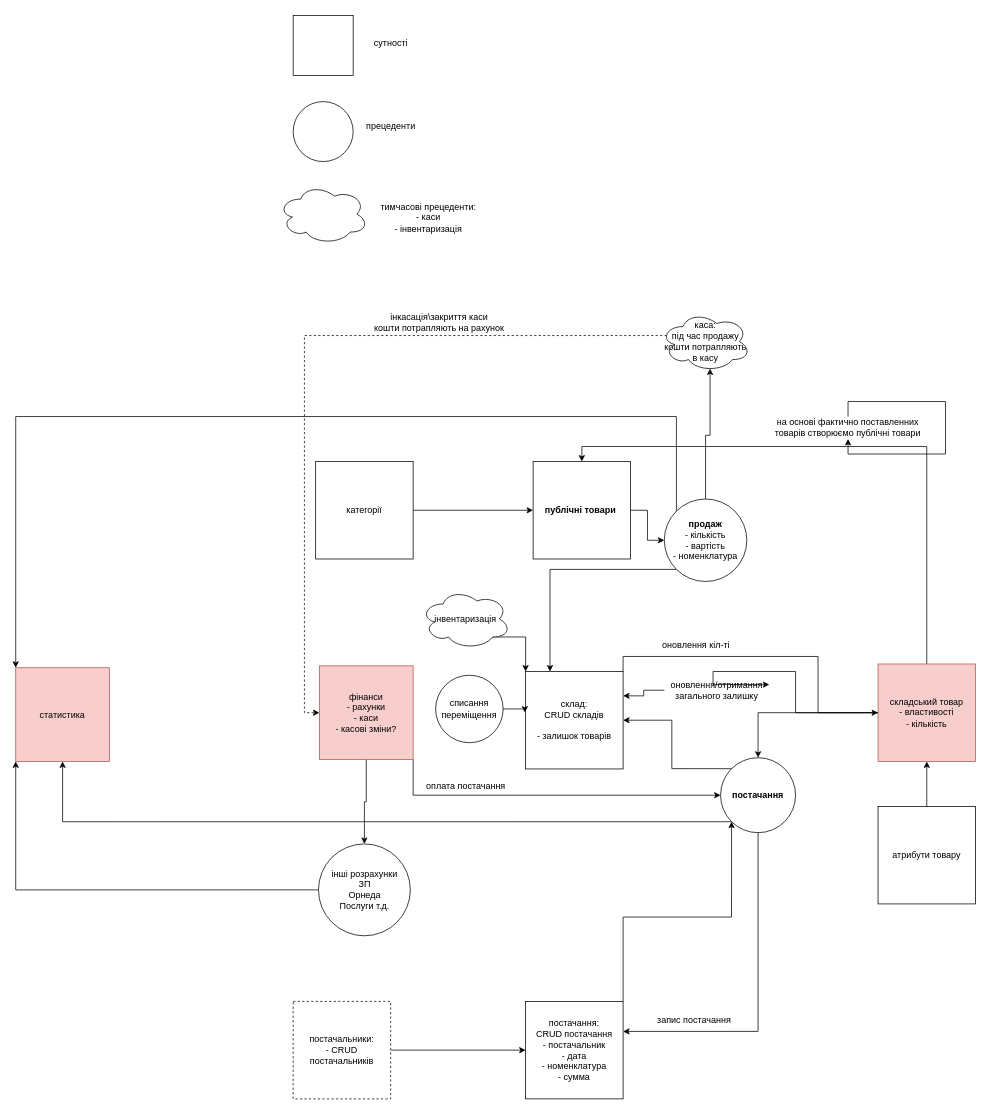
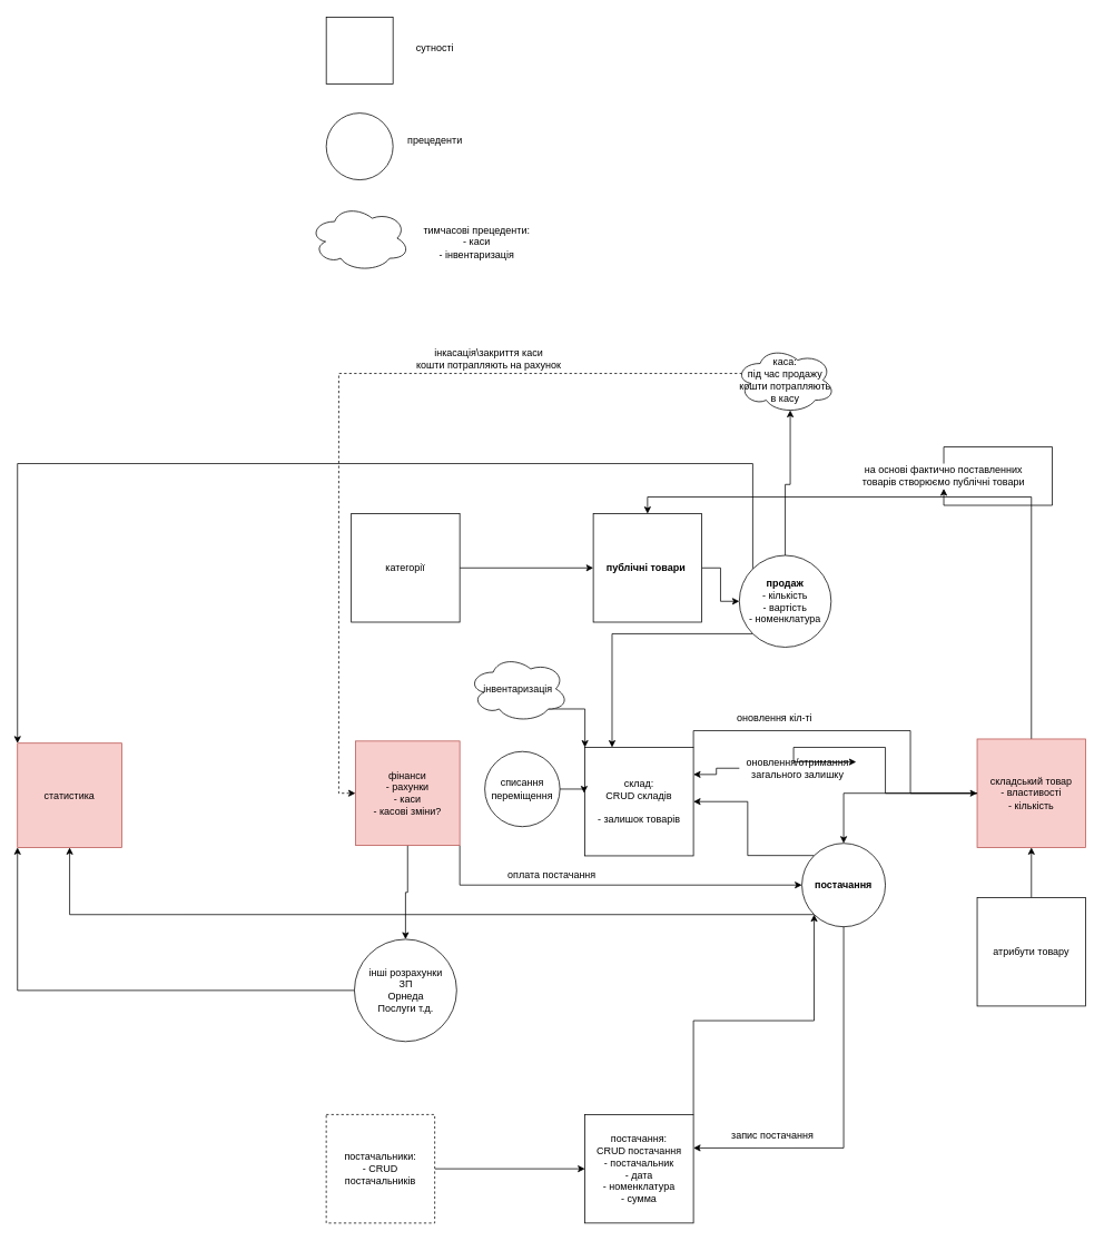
  <mxCell id="0" />
  <mxCell id="1" parent="0" />
  <mxCell id="2" style="edgeStyle=orthogonalEdgeStyle;rounded=0;orthogonalLoop=1;jettySize=auto;html=1;exitX=0.5;exitY=0;exitDx=0;exitDy=0;entryX=0.5;entryY=0;entryDx=0;entryDy=0;" edge="1" parent="1" source="3" target="5"><mxGeometry relative="1" as="geometry" /></mxCell>
  <mxCell id="3" value="складський товар&lt;div&gt;- властивості&lt;/div&gt;&lt;div&gt;- кількість&lt;/div&gt;" style="whiteSpace=wrap;html=1;aspect=fixed;fillColor=#f8cecc;strokeColor=#b85450;" vertex="1" parent="1"><mxGeometry x="1170" y="885" width="130" height="130" as="geometry" /></mxCell>
  <mxCell id="4" style="edgeStyle=orthogonalEdgeStyle;rounded=0;orthogonalLoop=1;jettySize=auto;html=1;exitX=1;exitY=0.5;exitDx=0;exitDy=0;entryX=0;entryY=0.5;entryDx=0;entryDy=0;" edge="1" parent="1" source="5" target="22"><mxGeometry relative="1" as="geometry" /></mxCell>
  <mxCell id="5" value="&lt;b&gt;публічні товари&amp;nbsp;&lt;br&gt;&lt;/b&gt;" style="whiteSpace=wrap;html=1;aspect=fixed;" vertex="1" parent="1"><mxGeometry x="710" y="615" width="130" height="130" as="geometry" /></mxCell>
  <mxCell id="6" style="edgeStyle=orthogonalEdgeStyle;rounded=0;orthogonalLoop=1;jettySize=auto;html=1;exitX=1;exitY=0;exitDx=0;exitDy=0;entryX=0;entryY=0.5;entryDx=0;entryDy=0;" edge="1" parent="1" source="7" target="3"><mxGeometry relative="1" as="geometry"><Array as="points"><mxPoint x="830" y="875" /><mxPoint x="1090" y="875" /><mxPoint x="1090" y="950" /></Array></mxGeometry></mxCell>
  <mxCell id="7" value="склад:&lt;div&gt;CRUD складів&lt;/div&gt;&lt;div&gt;&lt;br&gt;&lt;/div&gt;&lt;div&gt;- залишок товарів&lt;/div&gt;" style="whiteSpace=wrap;html=1;aspect=fixed;" vertex="1" parent="1"><mxGeometry y="895" width="130" height="130" as="geometry" x="700" /></mxCell>
  <mxCell id="8" style="edgeStyle=orthogonalEdgeStyle;rounded=0;orthogonalLoop=1;jettySize=auto;html=1;exitX=1;exitY=0.5;exitDx=0;exitDy=0;entryX=0;entryY=0.5;entryDx=0;entryDy=0;" edge="1" parent="1" source="9" target="13"><mxGeometry relative="1" as="geometry" /></mxCell>
  <mxCell id="9" value="&lt;div&gt;постачальники:&lt;/div&gt;&lt;div&gt;- CRUD постачальників&lt;/div&gt;" style="whiteSpace=wrap;html=1;aspect=fixed;dashed=1;" vertex="1" parent="1"><mxGeometry x="390" y="1335" width="130" height="130" as="geometry" /></mxCell>
  <mxCell id="10" style="edgeStyle=orthogonalEdgeStyle;rounded=0;orthogonalLoop=1;jettySize=auto;html=1;entryX=0.5;entryY=0;entryDx=0;entryDy=0;" edge="1" parent="1" source="3" target="16"><mxGeometry relative="1" as="geometry" /></mxCell>
  <mxCell id="11" style="edgeStyle=orthogonalEdgeStyle;rounded=0;orthogonalLoop=1;jettySize=auto;html=1;exitX=0;exitY=0.5;exitDx=0;exitDy=0;entryX=1;entryY=0.25;entryDx=0;entryDy=0;" edge="1" parent="1" source="25" target="7"><mxGeometry relative="1" as="geometry"><Array as="points" /></mxGeometry></mxCell>
  <mxCell id="12" style="edgeStyle=orthogonalEdgeStyle;rounded=0;orthogonalLoop=1;jettySize=auto;html=1;exitX=1;exitY=0;exitDx=0;exitDy=0;entryX=0;entryY=1;entryDx=0;entryDy=0;" edge="1" parent="1" source="13" target="16"><mxGeometry relative="1" as="geometry" /></mxCell>
  <mxCell id="13" value="постачання:&lt;div&gt;CRUD постачання&lt;/div&gt;&lt;div&gt;- постачальник&lt;/div&gt;&lt;div&gt;- дата&lt;/div&gt;&lt;div&gt;- номенклатура&lt;/div&gt;&lt;div&gt;- сумма&lt;/div&gt;" style="whiteSpace=wrap;html=1;aspect=fixed;" vertex="1" parent="1"><mxGeometry y="1335" width="130" height="130" as="geometry" x="700" /></mxCell>
  <mxCell id="14" style="edgeStyle=orthogonalEdgeStyle;rounded=0;orthogonalLoop=1;jettySize=auto;html=1;exitX=0;exitY=0;exitDx=0;exitDy=0;entryX=1;entryY=0.5;entryDx=0;entryDy=0;" edge="1" parent="1" source="16" target="7"><mxGeometry relative="1" as="geometry" /></mxCell>
  <mxCell id="15" style="edgeStyle=orthogonalEdgeStyle;rounded=0;orthogonalLoop=1;jettySize=auto;html=1;exitX=0;exitY=1;exitDx=0;exitDy=0;entryX=0.5;entryY=1;entryDx=0;entryDy=0;" edge="1" parent="1" source="16" target="47"><mxGeometry relative="1" as="geometry" /></mxCell>
  <mxCell id="16" value="&lt;b&gt;постачання&lt;/b&gt;" style="ellipse;whiteSpace=wrap;html=1;aspect=fixed;" vertex="1" parent="1"><mxGeometry x="960" y="1010" width="100" height="100" as="geometry" /></mxCell>
  <mxCell id="17" value="на основі фактично поставленних товарів створюємо публічні товари" style="text;html=1;align=center;verticalAlign=middle;whiteSpace=wrap;rounded=0;" vertex="1" parent="1"><mxGeometry x="1020" y="555" width="220" height="30" as="geometry" /></mxCell>
  <mxCell id="18" style="edgeStyle=orthogonalEdgeStyle;rounded=0;orthogonalLoop=1;jettySize=auto;html=1;exitX=0.5;exitY=1;exitDx=0;exitDy=0;entryX=1;entryY=0.308;entryDx=0;entryDy=0;entryPerimeter=0;" edge="1" parent="1" source="16" target="13"><mxGeometry relative="1" as="geometry" /></mxCell>
  <mxCell id="19" value="запис постачання" style="text;html=1;align=center;verticalAlign=middle;whiteSpace=wrap;rounded=0;" vertex="1" parent="1"><mxGeometry x="870" y="1345" width="110" height="30" as="geometry" /></mxCell>
  <mxCell id="20" style="edgeStyle=orthogonalEdgeStyle;rounded=0;orthogonalLoop=1;jettySize=auto;html=1;exitX=0;exitY=1;exitDx=0;exitDy=0;entryX=0.25;entryY=0;entryDx=0;entryDy=0;" edge="1" parent="1" source="22" target="7"><mxGeometry relative="1" as="geometry" /></mxCell>
  <mxCell id="21" style="edgeStyle=orthogonalEdgeStyle;rounded=0;orthogonalLoop=1;jettySize=auto;html=1;exitX=0;exitY=0;exitDx=0;exitDy=0;entryX=0;entryY=0;entryDx=0;entryDy=0;" edge="1" parent="1" source="22" target="47"><mxGeometry relative="1" as="geometry"><Array as="points"><mxPoint x="901" y="555" /><mxPoint x="20" y="555" /></Array></mxGeometry></mxCell>
  <mxCell id="22" value="&lt;b&gt;продаж&lt;/b&gt;&lt;div&gt;- кількість&lt;/div&gt;&lt;div&gt;- вартість&lt;/div&gt;&lt;div&gt;- номенклатура&lt;/div&gt;" style="ellipse;whiteSpace=wrap;html=1;aspect=fixed;" vertex="1" parent="1"><mxGeometry x="885" y="665" width="110" height="110" as="geometry" /></mxCell>
  <mxCell id="23" value="оновлення кіл-ті" style="text;html=1;align=center;verticalAlign=middle;whiteSpace=wrap;rounded=0;" vertex="1" parent="1"><mxGeometry x="870" y="845" width="115" height="30" as="geometry" /></mxCell>
  <mxCell id="24" value="" style="edgeStyle=orthogonalEdgeStyle;rounded=0;orthogonalLoop=1;jettySize=auto;html=1;exitX=0;exitY=0.5;exitDx=0;exitDy=0;entryX=1;entryY=0.25;entryDx=0;entryDy=0;" edge="1" parent="1" source="3" target="25"><mxGeometry relative="1" as="geometry"><mxPoint x="1060" y="880" as="sourcePoint" /><mxPoint x="840" y="913" as="targetPoint" /><Array as="points"><mxPoint x="1060" y="895" /><mxPoint x="950" y="895" /><mxPoint x="950" y="913" /></Array></mxGeometry></mxCell>
  <mxCell id="25" value="оновлення/отримання загального залишку" style="text;html=1;align=center;verticalAlign=middle;whiteSpace=wrap;rounded=0;" vertex="1" parent="1"><mxGeometry x="885" y="905" width="140" height="30" as="geometry" /></mxCell>
  <mxCell id="26" style="edgeStyle=orthogonalEdgeStyle;rounded=0;orthogonalLoop=1;jettySize=auto;html=1;entryX=0.5;entryY=1;entryDx=0;entryDy=0;" edge="1" parent="1" source="27" target="3"><mxGeometry relative="1" as="geometry" /></mxCell>
  <mxCell id="27" value="атрибути товару" style="whiteSpace=wrap;html=1;aspect=fixed;" vertex="1" parent="1"><mxGeometry x="1170" y="1075" width="130" height="130" as="geometry" /></mxCell>
  <mxCell id="28" style="edgeStyle=orthogonalEdgeStyle;rounded=0;orthogonalLoop=1;jettySize=auto;html=1;exitX=1;exitY=0.5;exitDx=0;exitDy=0;entryX=0;entryY=0.5;entryDx=0;entryDy=0;" edge="1" parent="1" source="29" target="5"><mxGeometry relative="1" as="geometry" /></mxCell>
  <mxCell id="29" value="категорії" style="whiteSpace=wrap;html=1;aspect=fixed;" vertex="1" parent="1"><mxGeometry x="420" y="615" width="130" height="130" as="geometry" /></mxCell>
  <mxCell id="30" style="edgeStyle=orthogonalEdgeStyle;rounded=0;orthogonalLoop=1;jettySize=auto;html=1;exitX=1;exitY=1;exitDx=0;exitDy=0;entryX=0;entryY=0.5;entryDx=0;entryDy=0;" edge="1" parent="1" source="32" target="16"><mxGeometry relative="1" as="geometry" /></mxCell>
  <mxCell id="31" style="edgeStyle=orthogonalEdgeStyle;rounded=0;orthogonalLoop=1;jettySize=auto;html=1;exitX=0.5;exitY=1;exitDx=0;exitDy=0;entryX=0.5;entryY=0;entryDx=0;entryDy=0;" edge="1" parent="1" source="32" target="39"><mxGeometry relative="1" as="geometry" /></mxCell>
  <mxCell id="32" value="фінанси&lt;div&gt;- рахунки&lt;/div&gt;&lt;div&gt;- каси&lt;/div&gt;&lt;div&gt;- касові зміни?&lt;/div&gt;" style="whiteSpace=wrap;html=1;aspect=fixed;fillColor=#f8cecc;strokeColor=#b85450;" vertex="1" parent="1"><mxGeometry x="425" y="887.5" width="125" height="125" as="geometry" /></mxCell>
  <mxCell id="33" style="edgeStyle=orthogonalEdgeStyle;rounded=0;orthogonalLoop=1;jettySize=auto;html=1;exitX=0.07;exitY=0.4;exitDx=0;exitDy=0;exitPerimeter=0;entryX=0;entryY=0.5;entryDx=0;entryDy=0;dashed=1;" edge="1" parent="1" source="34" target="32"><mxGeometry relative="1" as="geometry" /></mxCell>
  <mxCell id="34" value="каса:&lt;div&gt;під час продажу кошти потрапляють в касу&lt;/div&gt;" style="ellipse;shape=cloud;whiteSpace=wrap;html=1;" vertex="1" parent="1"><mxGeometry x="880" y="415" width="120" height="80" as="geometry" /></mxCell>
  <mxCell id="35" style="edgeStyle=orthogonalEdgeStyle;rounded=0;orthogonalLoop=1;jettySize=auto;html=1;exitX=0.5;exitY=0;exitDx=0;exitDy=0;entryX=0.55;entryY=0.95;entryDx=0;entryDy=0;entryPerimeter=0;" edge="1" parent="1" source="22" target="34"><mxGeometry relative="1" as="geometry" /></mxCell>
  <mxCell id="36" value="інкасація\закриття каси&lt;div&gt;кошти потрапляють на рахунок&lt;/div&gt;" style="text;html=1;align=center;verticalAlign=middle;whiteSpace=wrap;rounded=0;" vertex="1" parent="1"><mxGeometry x="470" y="415" width="230" height="30" as="geometry" /></mxCell>
- <mxCell id="37" value="оплата постачання" style="text;html=1;align=center;verticalAlign=middle;resizable=0;points=[];autosize=1;strokeColor=none;fillColor=none;" vertex="1" parent="1"><mxGeometry x="555" y="1033" width="130" height="30" as="geometry" /></mxCell>
+ <mxCell id="37" value="оплата постачання" style="text;html=1;align=center;verticalAlign=middle;resizable=0;points=[];autosize=1;strokeColor=none;fillColor=none;" vertex="1" parent="1"><mxGeometry x="595" y="1033" width="130" height="30" as="geometry" /></mxCell>
  <mxCell id="38" style="edgeStyle=orthogonalEdgeStyle;rounded=0;orthogonalLoop=1;jettySize=auto;html=1;exitX=0;exitY=0.5;exitDx=0;exitDy=0;entryX=0;entryY=1;entryDx=0;entryDy=0;" edge="1" parent="1" source="39" target="47"><mxGeometry relative="1" as="geometry" /></mxCell>
  <mxCell id="39" value="інші розрахунки&lt;div&gt;ЗП&lt;/div&gt;&lt;div&gt;Орнеда&lt;br&gt;Послуги т.д.&lt;/div&gt;" style="ellipse;whiteSpace=wrap;html=1;aspect=fixed;" vertex="1" parent="1"><mxGeometry x="423.75" y="1125" width="122.5" height="122.5" as="geometry" /></mxCell>
  <mxCell id="40" value="" style="whiteSpace=wrap;html=1;aspect=fixed;" vertex="1" parent="1"><mxGeometry x="390" y="20" width="80" height="80" as="geometry" /></mxCell>
  <mxCell id="41" value="сутності" style="text;html=1;align=center;verticalAlign=middle;resizable=0;points=[];autosize=1;strokeColor=none;fillColor=none;" vertex="1" parent="1"><mxGeometry x="485" y="43" width="70" height="30" as="geometry" /></mxCell>
  <mxCell id="42" value="" style="ellipse;whiteSpace=wrap;html=1;aspect=fixed;" vertex="1" parent="1"><mxGeometry x="390" y="135" width="80" height="80" as="geometry" /></mxCell>
  <mxCell id="43" value="прецеденти&lt;div&gt;&lt;br&gt;&lt;/div&gt;" style="text;html=1;align=center;verticalAlign=middle;resizable=0;points=[];autosize=1;strokeColor=none;fillColor=none;" vertex="1" parent="1"><mxGeometry x="475" y="155" width="90" height="40" as="geometry" /></mxCell>
  <mxCell id="44" value="" style="ellipse;shape=cloud;whiteSpace=wrap;html=1;" vertex="1" parent="1"><mxGeometry x="370" y="245" width="120" height="80" as="geometry" /></mxCell>
  <mxCell id="45" value="тимчасові прецеденти:&lt;br&gt;- каси&lt;div&gt;- інвентаризація&lt;/div&gt;" style="text;html=1;align=center;verticalAlign=middle;resizable=0;points=[];autosize=1;strokeColor=none;fillColor=none;" vertex="1" parent="1"><mxGeometry x="495" y="260" width="150" height="60" as="geometry" /></mxCell>
  <mxCell id="46" style="edgeStyle=orthogonalEdgeStyle;rounded=0;orthogonalLoop=1;jettySize=auto;html=1;exitX=0.5;exitY=0;exitDx=0;exitDy=0;" edge="1" parent="1" source="17" target="17"><mxGeometry relative="1" as="geometry" /></mxCell>
  <mxCell id="47" value="статистика" style="whiteSpace=wrap;html=1;aspect=fixed;fillColor=#f8cecc;strokeColor=#b85450;" vertex="1" parent="1"><mxGeometry x="20" y="890" width="125" height="125" as="geometry" /></mxCell>
  <mxCell id="48" style="edgeStyle=orthogonalEdgeStyle;rounded=0;orthogonalLoop=1;jettySize=auto;html=1;exitX=0.8;exitY=0.8;exitDx=0;exitDy=0;exitPerimeter=0;entryX=0;entryY=0;entryDx=0;entryDy=0;" edge="1" parent="1" source="49" target="7"><mxGeometry relative="1" as="geometry" /></mxCell>
  <mxCell id="49" value="інвентаризація" style="ellipse;shape=cloud;whiteSpace=wrap;html=1;" vertex="1" parent="1"><mxGeometry x="560" y="785" width="120" height="80" as="geometry" /></mxCell>
  <mxCell id="50" value="&lt;div&gt;списання&lt;/div&gt;&lt;div&gt;переміщення&lt;/div&gt;" style="ellipse;whiteSpace=wrap;html=1;aspect=fixed;" vertex="1" parent="1"><mxGeometry x="580" y="900" width="90" height="90" as="geometry" /></mxCell>
  <mxCell id="51" style="edgeStyle=orthogonalEdgeStyle;rounded=0;orthogonalLoop=1;jettySize=auto;html=1;exitX=1;exitY=0.5;exitDx=0;exitDy=0;entryX=-0.008;entryY=0.421;entryDx=0;entryDy=0;entryPerimeter=0;" edge="1" parent="1" source="50" target="7"><mxGeometry relative="1" as="geometry" /></mxCell>
